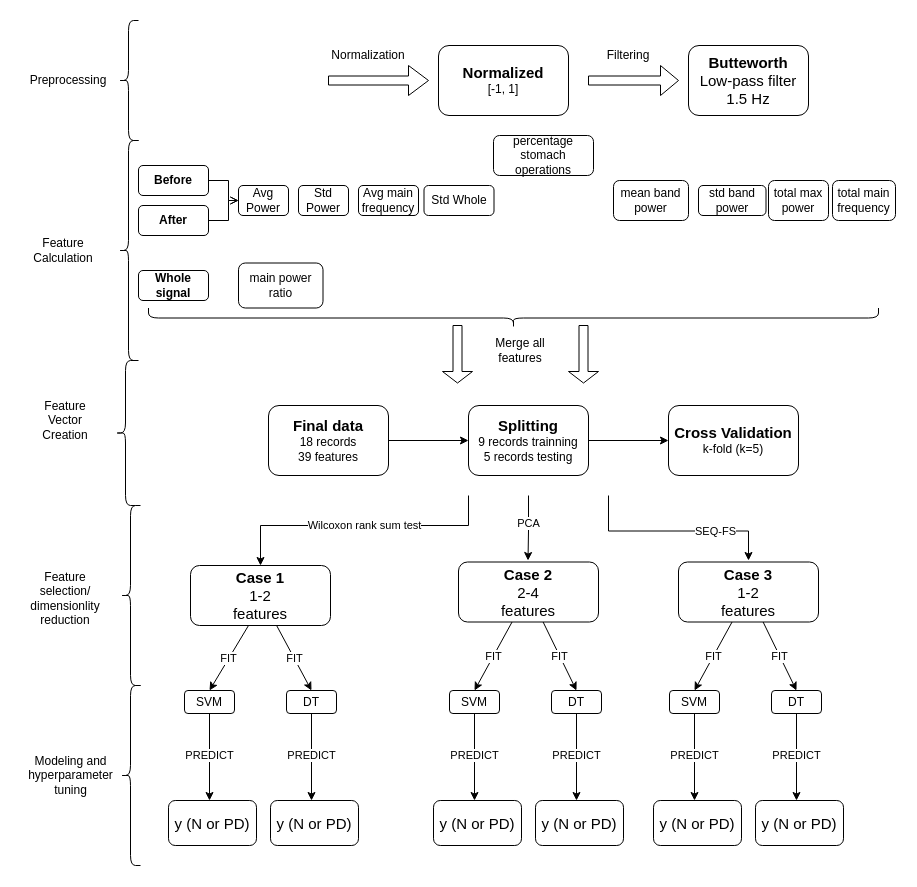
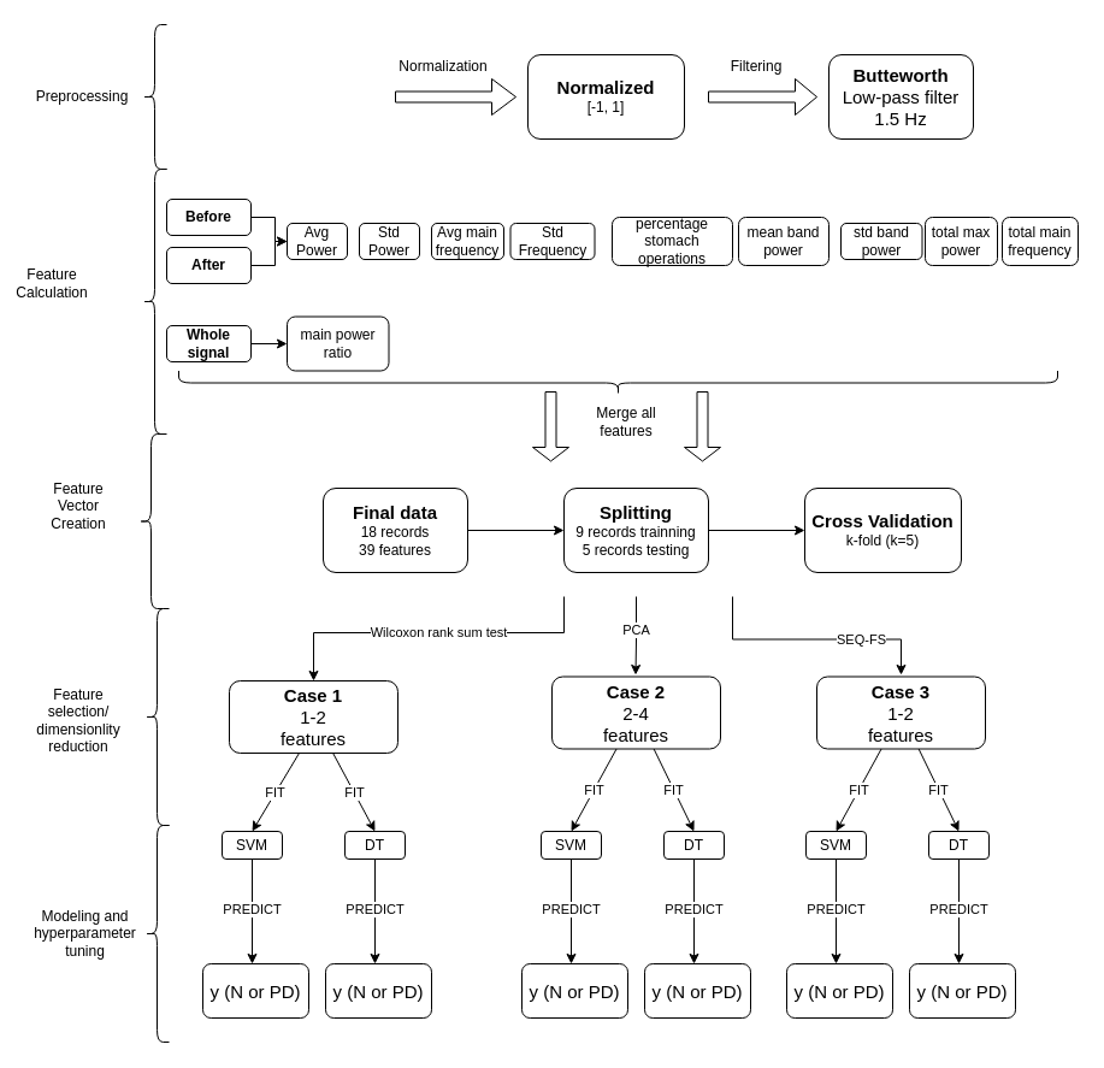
  <mxCell id="0" />
  <mxCell id="1" parent="0" />
  <mxCell id="2" value="&lt;b style=&quot;font-size: 15px&quot;&gt;Normalized&lt;font style=&quot;font-size: 15px&quot;&gt;&lt;br&gt;&lt;/font&gt;&lt;/b&gt;[-1, 1]" style="rounded=1;whiteSpace=wrap;html=1;fontSize=12;glass=0;strokeWidth=1;shadow=0;" parent="1" vertex="1"><mxGeometry x="438" y="45" width="130" height="70" as="geometry" /></mxCell>
  <mxCell id="3" value="&lt;div style=&quot;font-size: 15px&quot;&gt;&lt;b&gt;&lt;font style=&quot;font-size: 15px&quot;&gt;Butteworth&lt;/font&gt;&lt;/b&gt;&lt;/div&gt;&lt;div style=&quot;font-size: 15px&quot;&gt;&lt;font style=&quot;font-size: 15px&quot;&gt;Low-pass filter 1.5 Hz &lt;br&gt;&lt;/font&gt;&lt;/div&gt;" style="rounded=1;whiteSpace=wrap;html=1;fontSize=12;glass=0;strokeWidth=1;shadow=0;" parent="1" vertex="1"><mxGeometry x="688" y="45" width="120" height="70" as="geometry" /></mxCell>
  <mxCell id="4" value="" style="shape=singleArrow;whiteSpace=wrap;html=1;" parent="1" vertex="1"><mxGeometry x="328" y="65" width="100" height="30" as="geometry" /></mxCell>
  <mxCell id="5" value="Normalization" style="text;html=1;strokeColor=none;fillColor=none;align=center;verticalAlign=middle;whiteSpace=wrap;rounded=0;" parent="1" vertex="1"><mxGeometry x="328" y="45" width="80" height="20" as="geometry" /></mxCell>
  <mxCell id="6" value="" style="shape=singleArrow;whiteSpace=wrap;html=1;" parent="1" vertex="1"><mxGeometry x="588" y="65" width="90" height="30" as="geometry" /></mxCell>
  <mxCell id="7" value="Filtering" style="text;html=1;strokeColor=none;fillColor=none;align=center;verticalAlign=middle;whiteSpace=wrap;rounded=0;" parent="1" vertex="1"><mxGeometry x="588" y="45" width="80" height="20" as="geometry" /></mxCell>
  <mxCell id="8" value="&lt;div style=&quot;font-size: 15px&quot;&gt;&lt;b&gt;Case 1&lt;br&gt;&lt;/b&gt;&lt;/div&gt;&lt;div&gt;&lt;font style=&quot;font-size: 15px&quot;&gt;1-2 &lt;br&gt;&lt;/font&gt;&lt;/div&gt;&lt;div&gt;&lt;font style=&quot;font-size: 15px&quot;&gt;features&lt;/font&gt;&lt;/div&gt;" style="rounded=1;whiteSpace=wrap;html=1;fontSize=12;glass=0;strokeWidth=1;shadow=0;" parent="1" vertex="1"><mxGeometry x="190" y="565" width="140" height="60" as="geometry" /></mxCell>
  <mxCell id="9" value="" style="shape=curlyBracket;whiteSpace=wrap;html=1;rounded=1;fillColor=none;" parent="1" vertex="1"><mxGeometry x="118" y="20" width="20" height="120" as="geometry" /></mxCell>
  <mxCell id="10" value="" style="shape=curlyBracket;whiteSpace=wrap;html=1;rounded=1;fillColor=none;" parent="1" vertex="1"><mxGeometry x="120" y="505" width="20" height="180" as="geometry" /></mxCell>
  <mxCell id="11" value="Preprocessing" style="text;html=1;strokeColor=none;fillColor=none;align=center;verticalAlign=middle;whiteSpace=wrap;rounded=0;" parent="1" vertex="1"><mxGeometry x="48" y="70" width="40" height="20" as="geometry" /></mxCell>
  <mxCell id="12" value="&lt;div&gt;Feature selection/&lt;/div&gt;&lt;div&gt;dimensionlity reduction&lt;br&gt;&lt;/div&gt;" style="text;html=1;strokeColor=none;fillColor=none;align=center;verticalAlign=middle;whiteSpace=wrap;rounded=0;" parent="1" vertex="1"><mxGeometry x="30" y="577.5" width="70" height="40" as="geometry" /></mxCell>
  <mxCell id="13" value="FIT" style="endArrow=classic;html=1;entryX=0.5;entryY=0;entryDx=0;entryDy=0;" parent="1" target="15" edge="1"><mxGeometry width="50" height="50" relative="1" as="geometry"><mxPoint x="248" y="625" as="sourcePoint" /><mxPoint x="-240.997" y="771.988" as="targetPoint" /></mxGeometry></mxCell>
  <mxCell id="14" value="PREDICT" style="edgeStyle=orthogonalEdgeStyle;rounded=0;orthogonalLoop=1;jettySize=auto;html=1;" parent="1" source="15" target="16" edge="1"><mxGeometry x="-0.035" relative="1" as="geometry"><Array as="points"><mxPoint x="209" y="820" /></Array><mxPoint as="offset" /></mxGeometry></mxCell>
  <mxCell id="15" value="SVM" style="rounded=1;whiteSpace=wrap;html=1;fontSize=12;glass=0;strokeWidth=1;shadow=0;" parent="1" vertex="1"><mxGeometry x="184" y="690" width="50" height="23.01" as="geometry" /></mxCell>
  <mxCell id="16" value="&lt;font style=&quot;font-size: 15px&quot;&gt;y (N or PD)&lt;br&gt;&lt;/font&gt;" style="rounded=1;whiteSpace=wrap;html=1;fontSize=12;glass=0;strokeWidth=1;shadow=0;" parent="1" vertex="1"><mxGeometry x="168" y="800" width="88" height="45" as="geometry" /></mxCell>
  <mxCell id="17" value="&lt;div&gt;Modeling and &lt;br&gt;&lt;/div&gt;&lt;div&gt;hyperparameter &lt;br&gt;&lt;/div&gt;&lt;div&gt;tuning&lt;br&gt;&lt;/div&gt;" style="text;html=1;align=center;verticalAlign=middle;resizable=0;points=[];autosize=1;" parent="1" vertex="1"><mxGeometry x="20" y="750" width="100" height="50" as="geometry" /></mxCell>
  <mxCell id="18" value="" style="shape=curlyBracket;whiteSpace=wrap;html=1;rounded=1;fillColor=none;" parent="1" vertex="1"><mxGeometry x="120" y="685" width="20" height="180" as="geometry" /></mxCell>
  <mxCell id="19" value="" style="shape=curlyBracket;whiteSpace=wrap;html=1;rounded=1;fillColor=none;" vertex="1" parent="1"><mxGeometry x="118" y="140" width="20" height="220" as="geometry" /></mxCell>
- <mxCell id="20" value="Feature Calculation" style="text;html=1;strokeColor=none;fillColor=none;align=center;verticalAlign=middle;whiteSpace=wrap;rounded=0;" vertex="1" parent="1"><mxGeometry x="43" y="240" width="40" height="20" as="geometry" /></mxCell>
+ <mxCell id="20" value="Feature Calculation" style="text;html=1;strokeColor=none;fillColor=none;align=center;verticalAlign=middle;whiteSpace=wrap;rounded=0;" vertex="1" parent="1"><mxGeometry x="23" y="225" width="40" height="20" as="geometry" /></mxCell>
  <mxCell id="21" value="Avg Power" style="rounded=1;whiteSpace=wrap;html=1;fontSize=12;glass=0;strokeWidth=1;shadow=0;" vertex="1" parent="1"><mxGeometry x="238" y="185" width="50" height="30" as="geometry" /></mxCell>
  <mxCell id="22" value="Std Power" style="rounded=1;whiteSpace=wrap;html=1;fontSize=12;glass=0;strokeWidth=1;shadow=0;" vertex="1" parent="1"><mxGeometry x="298" y="185" width="50" height="30" as="geometry" /></mxCell>
  <mxCell id="23" value="Avg main frequency" style="rounded=1;whiteSpace=wrap;html=1;fontSize=12;glass=0;strokeWidth=1;shadow=0;" vertex="1" parent="1"><mxGeometry x="358" y="185" width="60" height="30" as="geometry" /></mxCell>
- <mxCell id="24" value="Std Whole" style="rounded=1;whiteSpace=wrap;html=1;fontSize=12;glass=0;strokeWidth=1;shadow=0;" vertex="1" parent="1"><mxGeometry x="423.5" y="185" width="70" height="30" as="geometry" /></mxCell>
+ <mxCell id="24" value="Std Frequency" style="rounded=1;whiteSpace=wrap;html=1;fontSize=12;glass=0;strokeWidth=1;shadow=0;" vertex="1" parent="1"><mxGeometry x="423.5" y="185" width="70" height="30" as="geometry" /></mxCell>
  <mxCell id="25" value="main power ratio" style="rounded=1;whiteSpace=wrap;html=1;fontSize=12;glass=0;strokeWidth=1;shadow=0;" vertex="1" parent="1"><mxGeometry x="238" y="262.5" width="84.5" height="45" as="geometry" /></mxCell>
- <mxCell id="26" value="percentage stomach operations" style="rounded=1;whiteSpace=wrap;html=1;fontSize=12;glass=0;strokeWidth=1;shadow=0;" vertex="1" parent="1"><mxGeometry x="493" y="135" width="100" height="40" as="geometry" /></mxCell>
+ <mxCell id="26" value="percentage stomach operations" style="rounded=1;whiteSpace=wrap;html=1;fontSize=12;glass=0;strokeWidth=1;shadow=0;" vertex="1" parent="1"><mxGeometry x="508" y="180" width="100" height="40" as="geometry" /></mxCell>
  <mxCell id="27" value="" style="edgeStyle=orthogonalEdgeStyle;rounded=0;orthogonalLoop=1;jettySize=auto;html=1;entryX=0;entryY=0.5;entryDx=0;entryDy=0;endArrow=open;" edge="1" parent="1" source="28" target="21"><mxGeometry relative="1" as="geometry"><mxPoint x="288" y="220" as="targetPoint" /></mxGeometry></mxCell>
  <mxCell id="28" value="&lt;b&gt;After&lt;/b&gt;" style="rounded=1;whiteSpace=wrap;html=1;fontSize=12;glass=0;strokeWidth=1;shadow=0;" vertex="1" parent="1"><mxGeometry x="138" y="205" width="70" height="30" as="geometry" /></mxCell>
- <mxCell id="29" value="" style="edgeStyle=orthogonalEdgeStyle;rounded=0;orthogonalLoop=1;jettySize=auto;html=1;entryX=0;entryY=0.5;entryDx=0;entryDy=0;endArrow=open;" edge="1" parent="1" source="30" target="21"><mxGeometry relative="1" as="geometry"><mxPoint x="240.75" y="170" as="targetPoint" /></mxGeometry></mxCell>
+ <mxCell id="29" value="" style="edgeStyle=orthogonalEdgeStyle;rounded=0;orthogonalLoop=1;jettySize=auto;html=1;entryX=0;entryY=0.5;entryDx=0;entryDy=0;" edge="1" parent="1" source="30" target="21"><mxGeometry relative="1" as="geometry"><mxPoint x="240.75" y="170" as="targetPoint" /></mxGeometry></mxCell>
  <mxCell id="30" value="&lt;b&gt;Before&lt;/b&gt;" style="rounded=1;whiteSpace=wrap;html=1;fontSize=12;glass=0;strokeWidth=1;shadow=0;" vertex="1" parent="1"><mxGeometry x="138" y="165" width="70" height="30" as="geometry" /></mxCell>
  <mxCell id="31" value="mean band power" style="rounded=1;whiteSpace=wrap;html=1;fontSize=12;glass=0;strokeWidth=1;shadow=0;" vertex="1" parent="1"><mxGeometry x="613" y="180" width="75" height="40" as="geometry" /></mxCell>
  <mxCell id="32" value="std band power" style="rounded=1;whiteSpace=wrap;html=1;fontSize=12;glass=0;strokeWidth=1;shadow=0;" vertex="1" parent="1"><mxGeometry x="698" y="185" width="67.5" height="30" as="geometry" /></mxCell>
  <mxCell id="33" value="total max power" style="rounded=1;whiteSpace=wrap;html=1;fontSize=12;glass=0;strokeWidth=1;shadow=0;" vertex="1" parent="1"><mxGeometry x="768" y="180" width="60" height="40" as="geometry" /></mxCell>
  <mxCell id="34" value="total main frequency" style="rounded=1;whiteSpace=wrap;html=1;fontSize=12;glass=0;strokeWidth=1;shadow=0;" vertex="1" parent="1"><mxGeometry x="832" y="180" width="63" height="40" as="geometry" /></mxCell>
+ <mxCell id="35" value="" style="edgeStyle=orthogonalEdgeStyle;rounded=0;orthogonalLoop=1;jettySize=auto;html=1;" edge="1" parent="1" source="36" target="25"><mxGeometry relative="1" as="geometry" /></mxCell>
  <mxCell id="36" value="&lt;b&gt;Whole signal&lt;br&gt;&lt;/b&gt;" style="rounded=1;whiteSpace=wrap;html=1;fontSize=12;glass=0;strokeWidth=1;shadow=0;" vertex="1" parent="1"><mxGeometry x="138" y="270" width="70" height="30" as="geometry" /></mxCell>
  <mxCell id="37" value="" style="edgeStyle=orthogonalEdgeStyle;rounded=0;orthogonalLoop=1;jettySize=auto;html=1;" edge="1" parent="1" source="38" target="40"><mxGeometry relative="1" as="geometry" /></mxCell>
  <mxCell id="38" value="&lt;b style=&quot;font-size: 15px&quot;&gt;Final data&lt;font style=&quot;font-size: 15px&quot;&gt;&lt;br&gt;&lt;/font&gt;&lt;/b&gt;&lt;div&gt;18 records&lt;/div&gt;&lt;div&gt;39 features&lt;br&gt;&lt;/div&gt;" style="rounded=1;whiteSpace=wrap;html=1;fontSize=12;glass=0;strokeWidth=1;shadow=0;" vertex="1" parent="1"><mxGeometry x="268" y="405" width="120" height="70" as="geometry" /></mxCell>
  <mxCell id="39" value="" style="edgeStyle=orthogonalEdgeStyle;rounded=0;orthogonalLoop=1;jettySize=auto;html=1;" edge="1" parent="1" source="40" target="41"><mxGeometry relative="1" as="geometry" /></mxCell>
  <mxCell id="40" value="&lt;div style=&quot;font-size: 15px&quot;&gt;&lt;b&gt;Splitting&lt;/b&gt;&lt;br&gt;&lt;/div&gt;&lt;div&gt;9 records trainning&lt;/div&gt;&lt;div&gt;5 records testing&lt;br&gt;&lt;/div&gt;" style="rounded=1;whiteSpace=wrap;html=1;fontSize=12;glass=0;strokeWidth=1;shadow=0;" vertex="1" parent="1"><mxGeometry x="468" y="405" width="120" height="70" as="geometry" /></mxCell>
  <mxCell id="41" value="&lt;font size=&quot;1&quot;&gt;&lt;b style=&quot;font-size: 15px&quot;&gt;Cross Validation&lt;/b&gt;&lt;/font&gt;&lt;b style=&quot;font-size: 15px&quot;&gt;&lt;font style=&quot;font-size: 15px&quot;&gt;&lt;br&gt;&lt;/font&gt;&lt;/b&gt;k-fold (k=5)" style="rounded=1;whiteSpace=wrap;html=1;fontSize=12;glass=0;strokeWidth=1;shadow=0;" vertex="1" parent="1"><mxGeometry x="668" y="405" width="130" height="70" as="geometry" /></mxCell>
  <mxCell id="42" value="" style="shape=curlyBracket;whiteSpace=wrap;html=1;rounded=1;fillColor=none;" vertex="1" parent="1"><mxGeometry x="115" y="360" width="20" height="145" as="geometry" /></mxCell>
  <mxCell id="43" value="Feature Vector Creation" style="text;html=1;strokeColor=none;fillColor=none;align=center;verticalAlign=middle;whiteSpace=wrap;rounded=0;" vertex="1" parent="1"><mxGeometry x="45" y="410" width="40" height="20" as="geometry" /></mxCell>
  <mxCell id="44" value="" style="shape=singleArrow;whiteSpace=wrap;html=1;direction=south;" vertex="1" parent="1"><mxGeometry x="442" y="325" width="30" height="57.5" as="geometry" /></mxCell>
  <mxCell id="45" value="Merge all features" style="text;html=1;strokeColor=none;fillColor=none;align=center;verticalAlign=middle;whiteSpace=wrap;rounded=0;" vertex="1" parent="1"><mxGeometry x="480" y="340" width="80" height="20" as="geometry" /></mxCell>
  <mxCell id="46" value="" style="shape=singleArrow;whiteSpace=wrap;html=1;direction=south;" vertex="1" parent="1"><mxGeometry x="568" y="325" width="30" height="57.5" as="geometry" /></mxCell>
  <mxCell id="47" value="" style="shape=curlyBracket;whiteSpace=wrap;html=1;rounded=1;fillColor=none;direction=north;" vertex="1" parent="1"><mxGeometry x="148" y="307.5" width="730" height="20" as="geometry" /></mxCell>
  <mxCell id="48" value="Wilcoxon rank sum test" style="edgeStyle=orthogonalEdgeStyle;rounded=0;orthogonalLoop=1;jettySize=auto;html=1;entryX=0.5;entryY=0;entryDx=0;entryDy=0;" edge="1" parent="1" target="8"><mxGeometry x="-0.035" relative="1" as="geometry"><Array as="points"><mxPoint x="468" y="525" /><mxPoint x="260" y="525" /></Array><mxPoint x="468" y="495" as="sourcePoint" /><mxPoint x="258" y="545" as="targetPoint" /><mxPoint as="offset" /></mxGeometry></mxCell>
  <mxCell id="49" value="PCA" style="edgeStyle=orthogonalEdgeStyle;rounded=0;orthogonalLoop=1;jettySize=auto;html=1;" edge="1" parent="1"><mxGeometry x="0.263" y="-13" relative="1" as="geometry"><Array as="points"><mxPoint x="528" y="530.5" /><mxPoint x="528" y="530.5" /></Array><mxPoint x="528" y="495" as="sourcePoint" /><mxPoint x="527.5" y="560" as="targetPoint" /><mxPoint x="13" y="-13" as="offset" /></mxGeometry></mxCell>
  <mxCell id="50" value="SEQ-FS" style="edgeStyle=orthogonalEdgeStyle;rounded=0;orthogonalLoop=1;jettySize=auto;html=1;" edge="1" parent="1"><mxGeometry x="0.263" y="-13" relative="1" as="geometry"><Array as="points"><mxPoint x="698.5" y="530.5" /><mxPoint x="698.5" y="530.5" /></Array><mxPoint x="608" y="495" as="sourcePoint" /><mxPoint x="748" y="560" as="targetPoint" /><mxPoint x="13" y="-13" as="offset" /></mxGeometry></mxCell>
  <mxCell id="51" value="&lt;div style=&quot;font-size: 15px&quot;&gt;&lt;b&gt;Case 2&lt;br&gt;&lt;/b&gt;&lt;/div&gt;&lt;div&gt;&lt;font style=&quot;font-size: 15px&quot;&gt;2-4 &lt;br&gt;&lt;/font&gt;&lt;/div&gt;&lt;div&gt;&lt;font style=&quot;font-size: 15px&quot;&gt;features&lt;/font&gt;&lt;/div&gt;" style="rounded=1;whiteSpace=wrap;html=1;fontSize=12;glass=0;strokeWidth=1;shadow=0;" vertex="1" parent="1"><mxGeometry x="458" y="561.51" width="140" height="60" as="geometry" /></mxCell>
  <mxCell id="52" value="&lt;div style=&quot;font-size: 15px&quot;&gt;&lt;b&gt;Case 3&lt;br&gt;&lt;/b&gt;&lt;/div&gt;&lt;div&gt;&lt;font style=&quot;font-size: 15px&quot;&gt;1-2&lt;br&gt;&lt;/font&gt;&lt;/div&gt;&lt;div&gt;&lt;font style=&quot;font-size: 15px&quot;&gt;features&lt;/font&gt;&lt;/div&gt;" style="rounded=1;whiteSpace=wrap;html=1;fontSize=12;glass=0;strokeWidth=1;shadow=0;" vertex="1" parent="1"><mxGeometry x="678" y="561.51" width="140" height="60" as="geometry" /></mxCell>
  <mxCell id="53" value="FIT" style="endArrow=classic;html=1;entryX=0.5;entryY=0;entryDx=0;entryDy=0;" edge="1" parent="1" target="55" source="8"><mxGeometry width="50" height="50" relative="1" as="geometry"><mxPoint x="363.5" y="625" as="sourcePoint" /><mxPoint x="-86.497" y="771.988" as="targetPoint" /></mxGeometry></mxCell>
  <mxCell id="54" value="PREDICT" style="edgeStyle=orthogonalEdgeStyle;rounded=0;orthogonalLoop=1;jettySize=auto;html=1;" edge="1" parent="1" source="55" target="56"><mxGeometry x="-0.035" relative="1" as="geometry"><Array as="points"><mxPoint x="311" y="820" /></Array><mxPoint as="offset" /></mxGeometry></mxCell>
  <mxCell id="55" value="DT" style="rounded=1;whiteSpace=wrap;html=1;fontSize=12;glass=0;strokeWidth=1;shadow=0;" vertex="1" parent="1"><mxGeometry x="286" y="690" width="50" height="23.01" as="geometry" /></mxCell>
  <mxCell id="56" value="&lt;font style=&quot;font-size: 15px&quot;&gt;y (N or PD)&lt;br&gt;&lt;/font&gt;" style="rounded=1;whiteSpace=wrap;html=1;fontSize=12;glass=0;strokeWidth=1;shadow=0;" vertex="1" parent="1"><mxGeometry x="270" y="800" width="88" height="45" as="geometry" /></mxCell>
  <mxCell id="57" value="FIT" style="endArrow=classic;html=1;entryX=0.5;entryY=0;entryDx=0;entryDy=0;" edge="1" parent="1" target="59" source="51"><mxGeometry width="50" height="50" relative="1" as="geometry"><mxPoint x="519.4" y="628.84" as="sourcePoint" /><mxPoint x="24.003" y="771.988" as="targetPoint" /></mxGeometry></mxCell>
  <mxCell id="58" value="PREDICT" style="edgeStyle=orthogonalEdgeStyle;rounded=0;orthogonalLoop=1;jettySize=auto;html=1;" edge="1" parent="1" source="59" target="60"><mxGeometry x="-0.035" relative="1" as="geometry"><Array as="points"><mxPoint x="474" y="820" /></Array><mxPoint as="offset" /></mxGeometry></mxCell>
  <mxCell id="59" value="SVM" style="rounded=1;whiteSpace=wrap;html=1;fontSize=12;glass=0;strokeWidth=1;shadow=0;" vertex="1" parent="1"><mxGeometry x="449" y="690" width="50" height="23.01" as="geometry" /></mxCell>
  <mxCell id="60" value="&lt;font style=&quot;font-size: 15px&quot;&gt;y (N or PD)&lt;br&gt;&lt;/font&gt;" style="rounded=1;whiteSpace=wrap;html=1;fontSize=12;glass=0;strokeWidth=1;shadow=0;" vertex="1" parent="1"><mxGeometry x="433" y="800" width="88" height="45" as="geometry" /></mxCell>
  <mxCell id="61" value="FIT" style="endArrow=classic;html=1;entryX=0.5;entryY=0;entryDx=0;entryDy=0;" edge="1" parent="1" target="63" source="51"><mxGeometry width="50" height="50" relative="1" as="geometry"><mxPoint x="539.28" y="629.68" as="sourcePoint" /><mxPoint x="178.503" y="771.988" as="targetPoint" /></mxGeometry></mxCell>
  <mxCell id="62" value="PREDICT" style="edgeStyle=orthogonalEdgeStyle;rounded=0;orthogonalLoop=1;jettySize=auto;html=1;" edge="1" parent="1" source="63" target="64"><mxGeometry x="-0.035" relative="1" as="geometry"><Array as="points"><mxPoint x="576" y="820" /></Array><mxPoint as="offset" /></mxGeometry></mxCell>
  <mxCell id="63" value="DT" style="rounded=1;whiteSpace=wrap;html=1;fontSize=12;glass=0;strokeWidth=1;shadow=0;" vertex="1" parent="1"><mxGeometry x="551" y="690" width="50" height="23.01" as="geometry" /></mxCell>
  <mxCell id="64" value="&lt;font style=&quot;font-size: 15px&quot;&gt;y (N or PD)&lt;br&gt;&lt;/font&gt;" style="rounded=1;whiteSpace=wrap;html=1;fontSize=12;glass=0;strokeWidth=1;shadow=0;" vertex="1" parent="1"><mxGeometry x="535" y="800" width="88" height="45" as="geometry" /></mxCell>
  <mxCell id="65" value="FIT" style="endArrow=classic;html=1;entryX=0.5;entryY=0;entryDx=0;entryDy=0;" edge="1" parent="1" target="67" source="52"><mxGeometry width="50" height="50" relative="1" as="geometry"><mxPoint x="739.4" y="628.84" as="sourcePoint" /><mxPoint x="244.003" y="771.988" as="targetPoint" /></mxGeometry></mxCell>
  <mxCell id="66" value="PREDICT" style="edgeStyle=orthogonalEdgeStyle;rounded=0;orthogonalLoop=1;jettySize=auto;html=1;" edge="1" parent="1" source="67" target="68"><mxGeometry x="-0.035" relative="1" as="geometry"><Array as="points"><mxPoint x="694" y="820" /></Array><mxPoint as="offset" /></mxGeometry></mxCell>
  <mxCell id="67" value="SVM" style="rounded=1;whiteSpace=wrap;html=1;fontSize=12;glass=0;strokeWidth=1;shadow=0;" vertex="1" parent="1"><mxGeometry x="669" y="690" width="50" height="23.01" as="geometry" /></mxCell>
  <mxCell id="68" value="&lt;font style=&quot;font-size: 15px&quot;&gt;y (N or PD)&lt;br&gt;&lt;/font&gt;" style="rounded=1;whiteSpace=wrap;html=1;fontSize=12;glass=0;strokeWidth=1;shadow=0;" vertex="1" parent="1"><mxGeometry x="653" y="800" width="88" height="45" as="geometry" /></mxCell>
  <mxCell id="69" value="FIT" style="endArrow=classic;html=1;entryX=0.5;entryY=0;entryDx=0;entryDy=0;" edge="1" parent="1" target="71" source="52"><mxGeometry width="50" height="50" relative="1" as="geometry"><mxPoint x="759.28" y="629.68" as="sourcePoint" /><mxPoint x="398.503" y="771.988" as="targetPoint" /></mxGeometry></mxCell>
  <mxCell id="70" value="PREDICT" style="edgeStyle=orthogonalEdgeStyle;rounded=0;orthogonalLoop=1;jettySize=auto;html=1;" edge="1" parent="1" source="71" target="72"><mxGeometry x="-0.035" relative="1" as="geometry"><Array as="points"><mxPoint x="796" y="820" /></Array><mxPoint as="offset" /></mxGeometry></mxCell>
  <mxCell id="71" value="DT" style="rounded=1;whiteSpace=wrap;html=1;fontSize=12;glass=0;strokeWidth=1;shadow=0;" vertex="1" parent="1"><mxGeometry x="771" y="690" width="50" height="23.01" as="geometry" /></mxCell>
  <mxCell id="72" value="&lt;font style=&quot;font-size: 15px&quot;&gt;y (N or PD)&lt;br&gt;&lt;/font&gt;" style="rounded=1;whiteSpace=wrap;html=1;fontSize=12;glass=0;strokeWidth=1;shadow=0;" vertex="1" parent="1"><mxGeometry x="755" y="800" width="88" height="45" as="geometry" /></mxCell>
